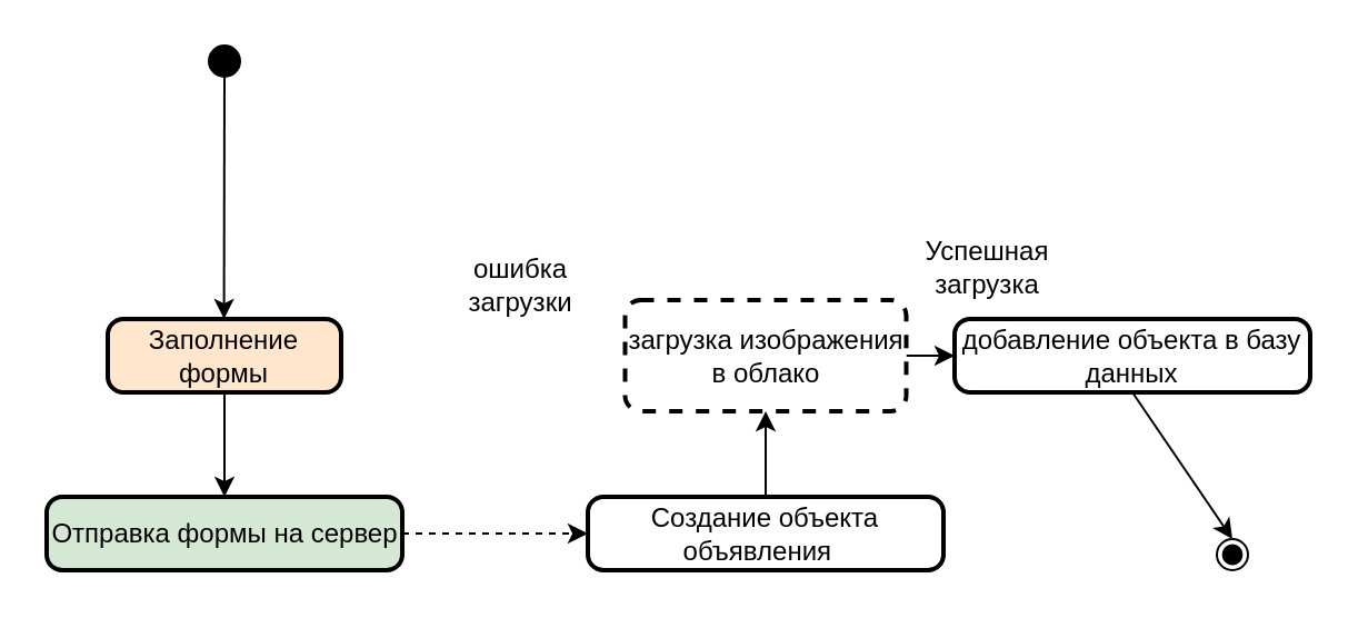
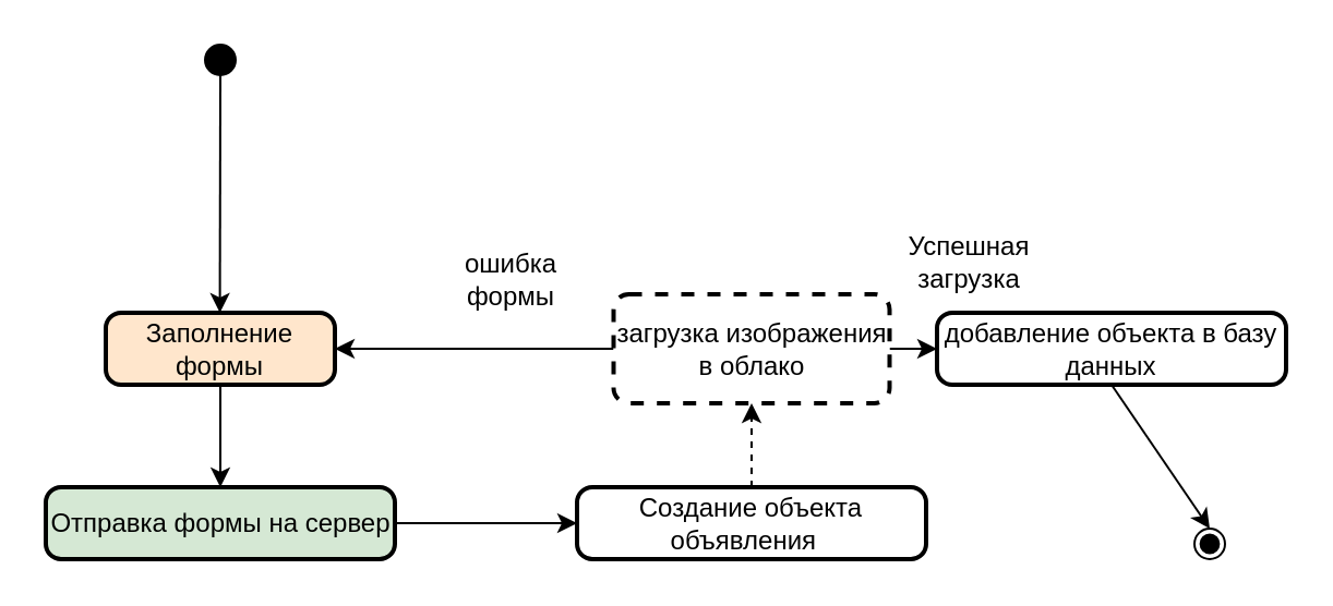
  <mxCell id="0" />
  <mxCell id="1" parent="0" />
  <mxCell id="2" value="" style="ellipse;fillColor=strokeColor;" parent="1" vertex="1"><mxGeometry x="93.5" y="20" width="14" height="14" as="geometry" /></mxCell>
  <mxCell id="3" style="edgeStyle=orthogonalEdgeStyle;rounded=0;orthogonalLoop=1;jettySize=auto;html=1;exitX=0.5;exitY=1;exitDx=0;exitDy=0;entryX=0.5;entryY=0;entryDx=0;entryDy=0;" edge="1" parent="1" source="4" target="6"><mxGeometry relative="1" as="geometry" /></mxCell>
  <mxCell id="4" value="Заполнение формы" style="rounded=1;absoluteArcSize=1;arcSize=14;whiteSpace=wrap;strokeWidth=2;fillColor=#ffe6cc;" parent="1" vertex="1"><mxGeometry x="48" y="143" width="105" height="33" as="geometry" /></mxCell>
- <mxCell id="5" style="edgeStyle=orthogonalEdgeStyle;rounded=0;orthogonalLoop=1;jettySize=auto;html=1;exitX=1;exitY=0.5;exitDx=0;exitDy=0;entryX=0;entryY=0.5;entryDx=0;entryDy=0;dashed=1;" edge="1" parent="1" source="6" target="14"><mxGeometry relative="1" as="geometry" /></mxCell>
+ <mxCell id="5" style="edgeStyle=orthogonalEdgeStyle;rounded=0;orthogonalLoop=1;jettySize=auto;html=1;exitX=1;exitY=0.5;exitDx=0;exitDy=0;entryX=0;entryY=0.5;entryDx=0;entryDy=0;" edge="1" parent="1" source="6" target="14"><mxGeometry relative="1" as="geometry" /></mxCell>
  <mxCell id="6" value="Отправка формы на сервер" style="rounded=1;absoluteArcSize=1;arcSize=14;whiteSpace=wrap;strokeWidth=2;fillColor=#d5e8d4;" parent="1" vertex="1"><mxGeometry x="20.5" y="223" width="160" height="33" as="geometry" /></mxCell>
+ <mxCell id="7" style="edgeStyle=orthogonalEdgeStyle;rounded=0;orthogonalLoop=1;jettySize=auto;html=1;exitX=0;exitY=0.5;exitDx=0;exitDy=0;entryX=1;entryY=0.5;entryDx=0;entryDy=0;" edge="1" parent="1" source="9" target="4"><mxGeometry relative="1" as="geometry" /></mxCell>
  <mxCell id="8" style="edgeStyle=orthogonalEdgeStyle;rounded=0;orthogonalLoop=1;jettySize=auto;html=1;exitX=1;exitY=0.5;exitDx=0;exitDy=0;entryX=0;entryY=0.5;entryDx=0;entryDy=0;" edge="1" parent="1" source="9" target="15"><mxGeometry relative="1" as="geometry" /></mxCell>
  <mxCell id="9" value="загрузка изображения в облако" style="rounded=1;absoluteArcSize=1;arcSize=14;whiteSpace=wrap;strokeWidth=2;dashed=1;" parent="1" vertex="1"><mxGeometry x="280.75" y="134.5" width="126.5" height="50" as="geometry" /></mxCell>
  <mxCell id="10" value="" style="ellipse;shape=endState;fillColor=strokeColor;" parent="1" vertex="1"><mxGeometry x="547" y="242" width="14" height="14" as="geometry" /></mxCell>
  <mxCell id="11" value="" style="curved=1;startArrow=none;;exitX=0.521;exitY=0.979;entryX=0.498;entryY=0.012;" parent="1" source="2" target="4" edge="1"><mxGeometry relative="1" as="geometry"><Array as="points" /></mxGeometry></mxCell>
  <mxCell id="12" value="" style="curved=1;startArrow=none;;exitX=0.5;exitY=1;entryX=0.478;entryY=0.007;exitDx=0;exitDy=0;" parent="1" source="15" target="10" edge="1"><mxGeometry relative="1" as="geometry"><Array as="points" /><mxPoint x="237.706" y="-14" as="sourcePoint" /></mxGeometry></mxCell>
- <mxCell id="13" style="edgeStyle=orthogonalEdgeStyle;rounded=0;orthogonalLoop=1;jettySize=auto;html=1;exitX=0.5;exitY=0;exitDx=0;exitDy=0;entryX=0.5;entryY=1;entryDx=0;entryDy=0;" edge="1" parent="1" source="14" target="9"><mxGeometry relative="1" as="geometry" /></mxCell>
+ <mxCell id="13" style="edgeStyle=orthogonalEdgeStyle;rounded=0;orthogonalLoop=1;jettySize=auto;html=1;exitX=0.5;exitY=0;exitDx=0;exitDy=0;entryX=0.5;entryY=1;entryDx=0;entryDy=0;dashed=1;" edge="1" parent="1" source="14" target="9"><mxGeometry relative="1" as="geometry" /></mxCell>
  <mxCell id="14" value="Создание объекта объявления  " style="rounded=1;absoluteArcSize=1;arcSize=14;whiteSpace=wrap;strokeWidth=2;" vertex="1" parent="1"><mxGeometry x="264" y="223" width="160" height="33" as="geometry" /></mxCell>
  <mxCell id="15" value="добавление объекта в базу данных" style="rounded=1;absoluteArcSize=1;arcSize=14;whiteSpace=wrap;strokeWidth=2;" vertex="1" parent="1"><mxGeometry x="429" y="143" width="160" height="33" as="geometry" /></mxCell>
- <mxCell id="16" value="ошибка&lt;br&gt;загрузки" style="text;html=1;strokeColor=none;fillColor=none;align=center;verticalAlign=middle;whiteSpace=wrap;rounded=0;" vertex="1" parent="1"><mxGeometry x="204" y="113" width="60" height="30" as="geometry" /></mxCell>
+ <mxCell id="16" value="ошибка&lt;br&gt;формы" style="text;html=1;strokeColor=none;fillColor=none;align=center;verticalAlign=middle;whiteSpace=wrap;rounded=0;" vertex="1" parent="1"><mxGeometry x="204" y="113" width="60" height="30" as="geometry" /></mxCell>
  <mxCell id="17" value="Успешная&lt;br&gt;загрузка" style="text;html=1;strokeColor=none;fillColor=none;align=center;verticalAlign=middle;whiteSpace=wrap;rounded=0;" vertex="1" parent="1"><mxGeometry x="414" y="104.5" width="60" height="30" as="geometry" /></mxCell>
